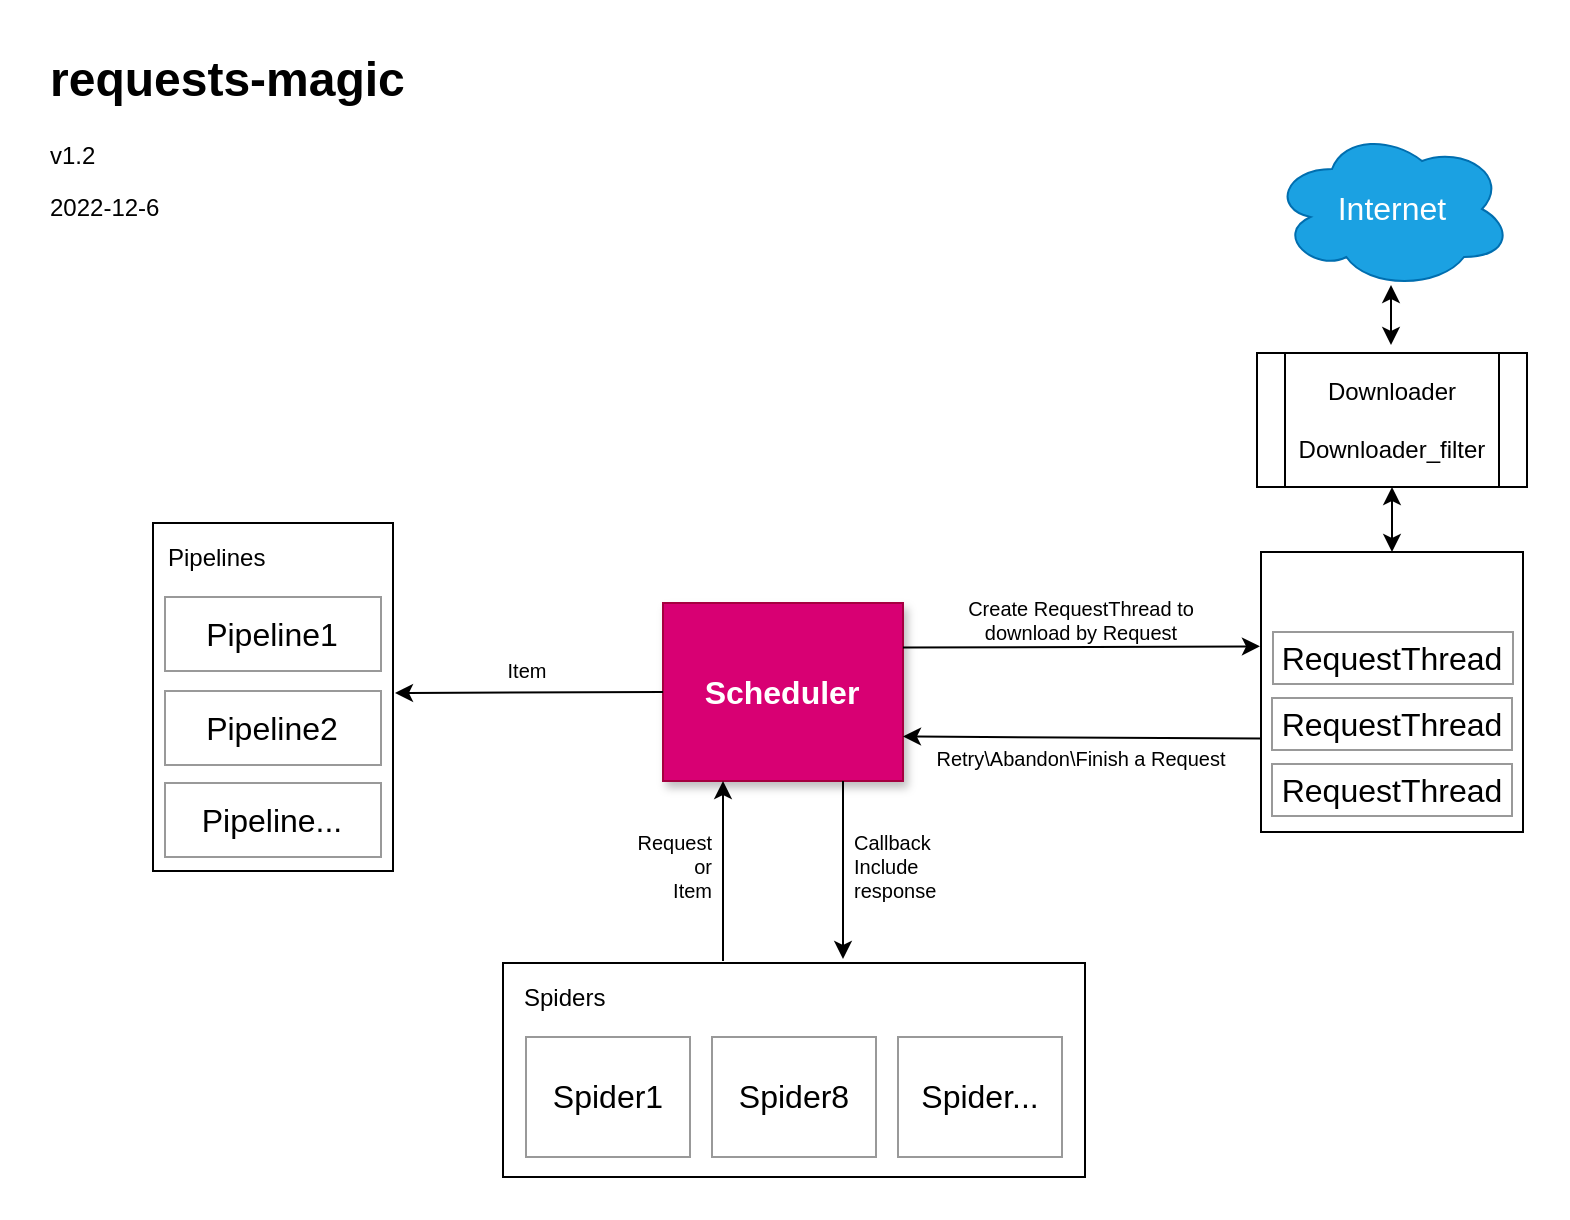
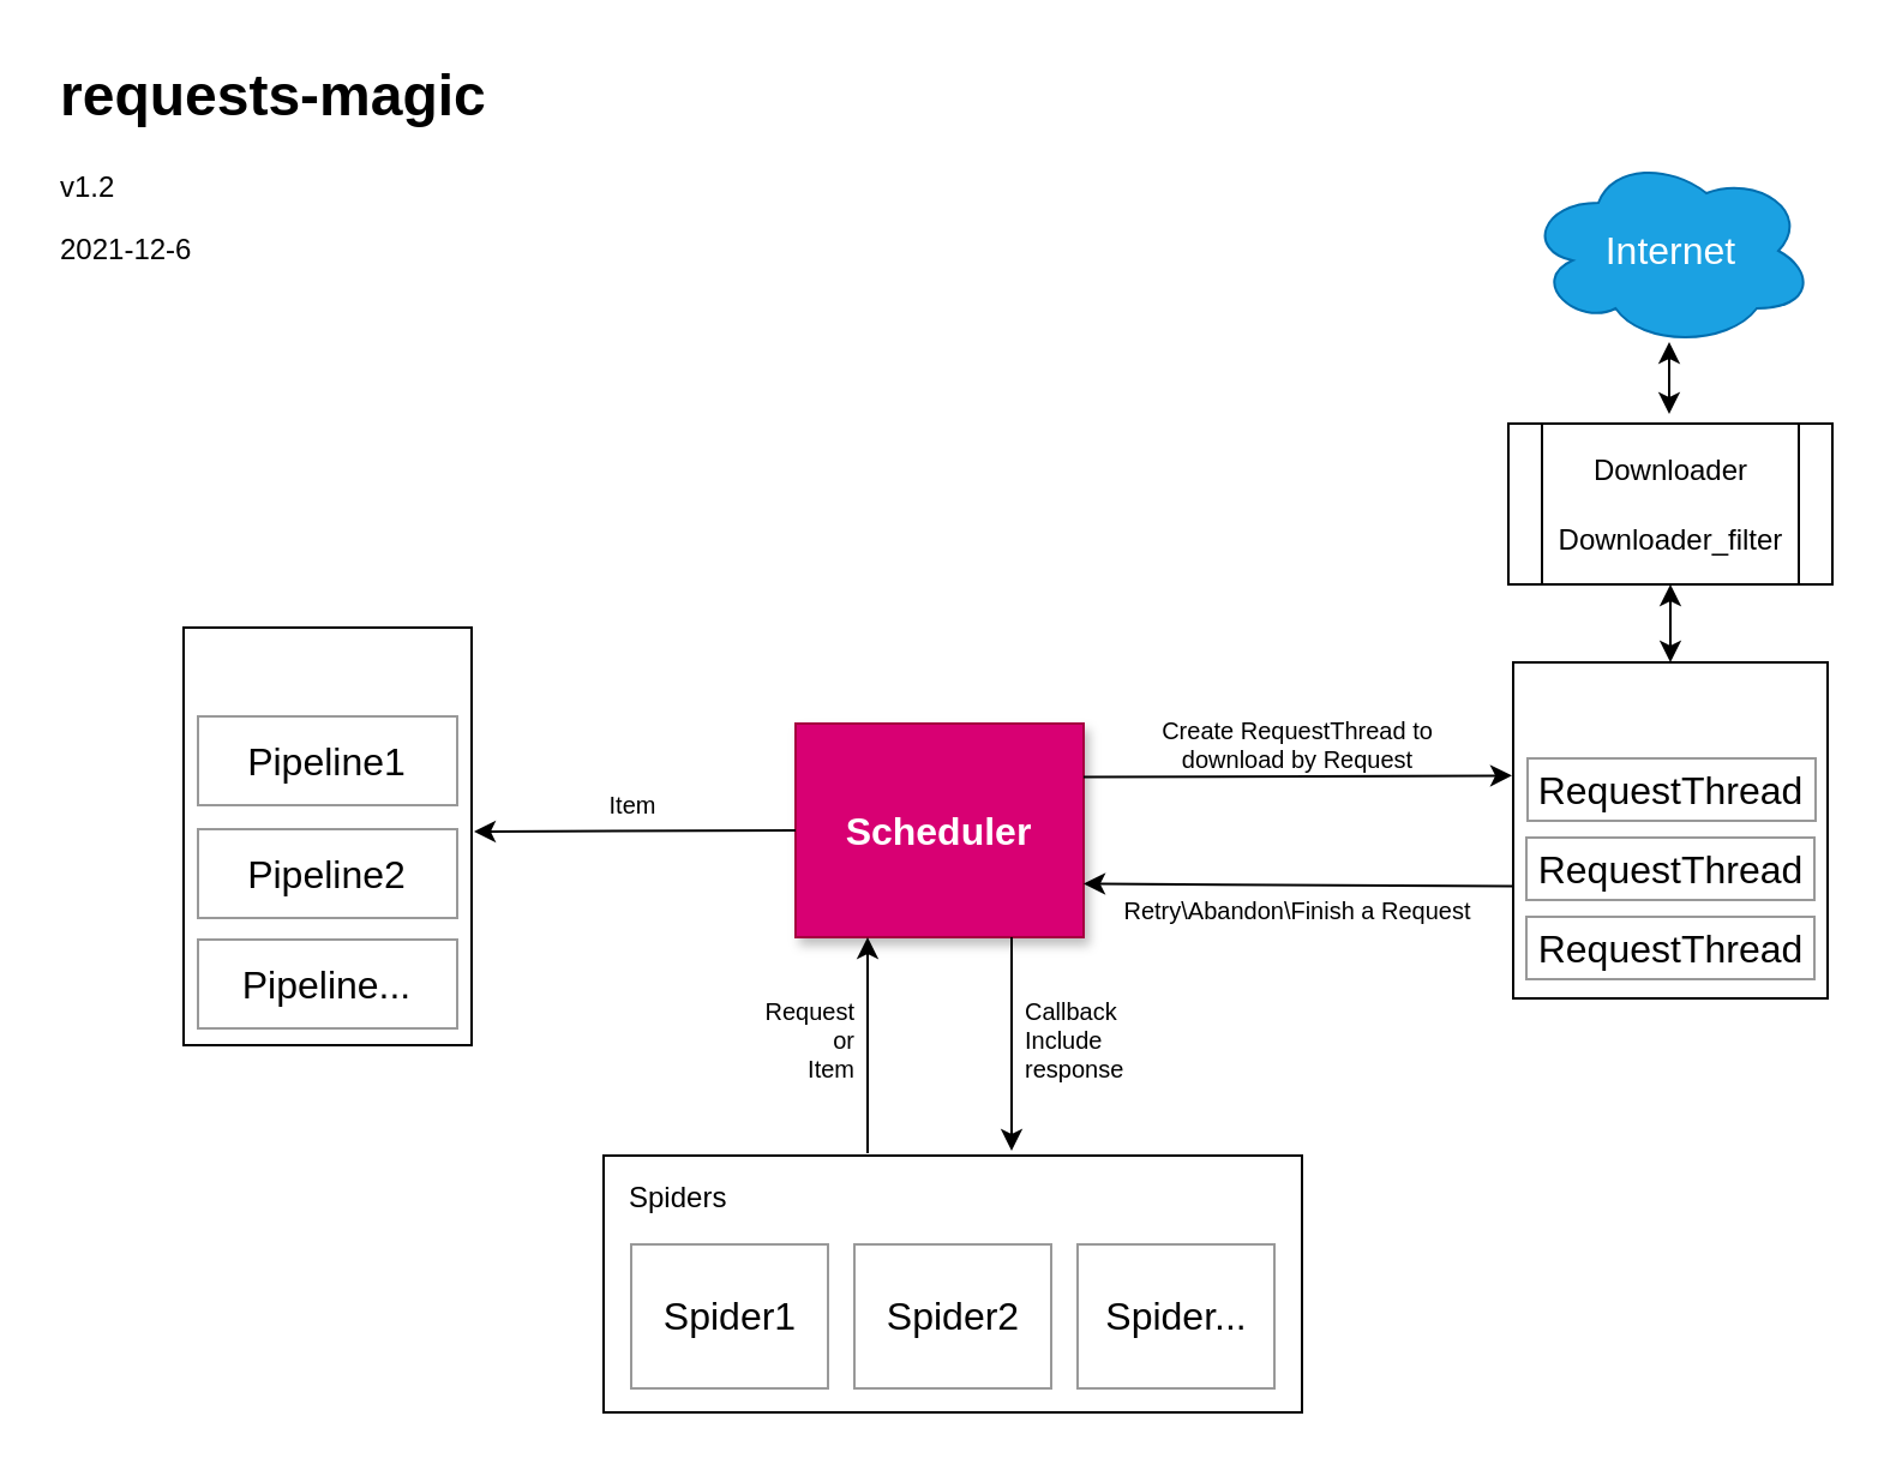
  <mxCell id="0" />
  <mxCell id="1" parent="0" />
  <mxCell id="2" value="Scheduler" style="whiteSpace=wrap;html=1;fontSize=16;fontStyle=1;shadow=1;glass=0;sketch=0;fillColor=#d80073;arcSize=11;strokeColor=#A50040;fontColor=#ffffff;rounded=0;" vertex="1" parent="1"><mxGeometry x="331" y="301" width="120" height="89" as="geometry" /></mxCell>
  <mxCell id="3" value="" style="group;" vertex="1" connectable="0" parent="1"><mxGeometry x="251" y="481" width="291" height="107" as="geometry" /></mxCell>
  <mxCell id="4" value="" style="group" vertex="1" connectable="0" parent="3"><mxGeometry width="291" height="107" as="geometry" /></mxCell>
  <mxCell id="5" value="" style="rounded=0;whiteSpace=wrap;html=1;shadow=0;glass=0;sketch=0;fontSize=16;" vertex="1" parent="4"><mxGeometry width="291" height="107" as="geometry" /></mxCell>
  <mxCell id="6" value="Spiders" style="text;html=1;strokeColor=none;fillColor=none;align=left;verticalAlign=middle;whiteSpace=wrap;rounded=0;shadow=0;glass=0;sketch=0;fontSize=12;" vertex="1" parent="4"><mxGeometry x="9" y="3" width="74" height="30" as="geometry" /></mxCell>
  <mxCell id="7" value="Spider1" style="rounded=0;whiteSpace=wrap;html=1;fontSize=16;glass=0;shadow=0;sketch=0;opacity=40;" vertex="1" parent="3"><mxGeometry x="11.5" y="37" width="82" height="60" as="geometry" /></mxCell>
- <mxCell id="8" value="Spider8" style="rounded=0;whiteSpace=wrap;html=1;fontSize=16;glass=0;shadow=0;sketch=0;opacity=40;" vertex="1" parent="3"><mxGeometry x="104.5" y="37" width="82" height="60" as="geometry" /></mxCell>
+ <mxCell id="8" value="Spider2" style="rounded=0;whiteSpace=wrap;html=1;fontSize=16;glass=0;shadow=0;sketch=0;opacity=40;" vertex="1" parent="3"><mxGeometry x="104.5" y="37" width="82" height="60" as="geometry" /></mxCell>
  <mxCell id="9" value="Spider..." style="rounded=0;whiteSpace=wrap;html=1;fontSize=16;glass=0;shadow=0;sketch=0;opacity=40;" vertex="1" parent="3"><mxGeometry x="197.5" y="37" width="82" height="60" as="geometry" /></mxCell>
  <mxCell id="10" value="" style="endArrow=classic;html=1;rounded=0;fontSize=16;entryX=0.25;entryY=1;entryDx=0;entryDy=0;" edge="1" parent="1" target="2"><mxGeometry width="50" height="50" relative="1" as="geometry"><mxPoint x="361" y="480" as="sourcePoint" /><mxPoint x="365" y="415" as="targetPoint" /></mxGeometry></mxCell>
  <mxCell id="11" value="Request&lt;br style=&quot;font-size: 10px;&quot;&gt;or&lt;br style=&quot;font-size: 10px;&quot;&gt;Item" style="text;html=1;strokeColor=none;fillColor=none;align=right;verticalAlign=middle;whiteSpace=wrap;rounded=0;shadow=0;glass=0;sketch=0;fontSize=10;" vertex="1" parent="1"><mxGeometry x="297.5" y="402" width="60" height="61" as="geometry" /></mxCell>
  <mxCell id="12" value="" style="endArrow=classic;html=1;rounded=0;fontSize=16;exitX=0.75;exitY=1;exitDx=0;exitDy=0;" edge="1" parent="1" source="2"><mxGeometry width="50" height="50" relative="1" as="geometry"><mxPoint x="371" y="490" as="sourcePoint" /><mxPoint x="421" y="479" as="targetPoint" /></mxGeometry></mxCell>
  <mxCell id="13" value="Callback&lt;br&gt;Include response" style="text;html=1;strokeColor=none;fillColor=none;align=left;verticalAlign=middle;whiteSpace=wrap;rounded=0;shadow=0;glass=0;sketch=0;fontSize=10;" vertex="1" parent="1"><mxGeometry x="424.5" y="402" width="60" height="61" as="geometry" /></mxCell>
  <mxCell id="14" value="" style="endArrow=classic;html=1;rounded=0;fontSize=16;exitX=0;exitY=0.5;exitDx=0;exitDy=0;" edge="1" parent="1" source="2"><mxGeometry width="50" height="50" relative="1" as="geometry"><mxPoint x="371" y="490" as="sourcePoint" /><mxPoint x="197" y="346" as="targetPoint" /></mxGeometry></mxCell>
  <mxCell id="15" value="" style="group" vertex="1" connectable="0" parent="1"><mxGeometry x="76" y="261" width="120" height="174" as="geometry" /></mxCell>
  <mxCell id="16" value="" style="rounded=0;whiteSpace=wrap;html=1;shadow=0;glass=0;sketch=0;fontSize=10;" vertex="1" parent="15"><mxGeometry width="120" height="174" as="geometry" /></mxCell>
- <mxCell id="17" value="Pipelines" style="text;html=1;strokeColor=none;fillColor=none;align=left;verticalAlign=middle;whiteSpace=wrap;rounded=0;shadow=0;glass=0;sketch=0;fontSize=12;" vertex="1" parent="15"><mxGeometry x="6" y="3" width="108" height="30" as="geometry" /></mxCell>
  <mxCell id="18" value="Pipeline1" style="rounded=0;whiteSpace=wrap;html=1;shadow=0;glass=0;sketch=0;fontSize=16;opacity=40;" vertex="1" parent="15"><mxGeometry x="6" y="37" width="108" height="37" as="geometry" /></mxCell>
  <mxCell id="19" value="Pipeline2" style="rounded=0;whiteSpace=wrap;html=1;shadow=0;glass=0;sketch=0;fontSize=16;opacity=40;" vertex="1" parent="15"><mxGeometry x="6" y="84" width="108" height="37" as="geometry" /></mxCell>
  <mxCell id="20" value="Pipeline..." style="rounded=0;whiteSpace=wrap;html=1;shadow=0;glass=0;sketch=0;fontSize=16;opacity=40;" vertex="1" parent="15"><mxGeometry x="6" y="130" width="108" height="37" as="geometry" /></mxCell>
  <mxCell id="21" value="" style="group" vertex="1" connectable="0" parent="1"><mxGeometry x="630" y="275.5" width="131" height="140" as="geometry" /></mxCell>
  <mxCell id="22" value="" style="rounded=0;whiteSpace=wrap;html=1;shadow=0;glass=0;sketch=0;fontSize=16;" vertex="1" parent="21"><mxGeometry width="131" height="140" as="geometry" /></mxCell>
  <mxCell id="23" value="RequestThread" style="rounded=0;whiteSpace=wrap;html=1;shadow=0;glass=0;sketch=0;fontSize=16;opacity=40;" vertex="1" parent="21"><mxGeometry x="6" y="40" width="120" height="26" as="geometry" /></mxCell>
  <mxCell id="24" value="RequestThread" style="rounded=0;whiteSpace=wrap;html=1;shadow=0;glass=0;sketch=0;fontSize=16;opacity=40;" vertex="1" parent="21"><mxGeometry x="5.5" y="73" width="120" height="26" as="geometry" /></mxCell>
  <mxCell id="25" value="RequestThread" style="rounded=0;whiteSpace=wrap;html=1;shadow=0;glass=0;sketch=0;fontSize=16;opacity=40;" vertex="1" parent="21"><mxGeometry x="5.5" y="106" width="120" height="26" as="geometry" /></mxCell>
  <mxCell id="26" value="" style="endArrow=classic;html=1;rounded=0;fontSize=16;entryX=-0.004;entryY=0.337;entryDx=0;entryDy=0;exitX=1;exitY=0.25;exitDx=0;exitDy=0;entryPerimeter=0;" edge="1" parent="1" source="2" target="22"><mxGeometry width="50" height="50" relative="1" as="geometry"><mxPoint x="453" y="388" as="sourcePoint" /><mxPoint x="503" y="338" as="targetPoint" /></mxGeometry></mxCell>
  <mxCell id="27" value="Create RequestThread to download by Request" style="text;strokeColor=none;fillColor=none;align=center;verticalAlign=bottom;rounded=0;shadow=0;glass=0;sketch=0;fontSize=10;horizontal=1;movable=1;whiteSpace=wrap;html=1;spacingTop=0;" vertex="1" parent="1"><mxGeometry x="466" y="294.5" width="149" height="30" as="geometry" /></mxCell>
  <mxCell id="28" value="" style="endArrow=classic;html=1;rounded=0;fontSize=10;entryX=1;entryY=0.75;entryDx=0;entryDy=0;exitX=0;exitY=0.666;exitDx=0;exitDy=0;exitPerimeter=0;" edge="1" parent="1" source="22" target="2"><mxGeometry width="50" height="50" relative="1" as="geometry"><mxPoint x="521" y="409" as="sourcePoint" /><mxPoint x="571" y="359" as="targetPoint" /></mxGeometry></mxCell>
  <mxCell id="29" value="Retry\Abandon\Finish a Request" style="text;strokeColor=none;fillColor=none;align=center;verticalAlign=top;rounded=0;shadow=0;glass=0;sketch=0;fontSize=10;horizontal=1;movable=1;whiteSpace=wrap;html=1;spacingTop=0;" vertex="1" parent="1"><mxGeometry x="466" y="366.5" width="149" height="30" as="geometry" /></mxCell>
  <mxCell id="30" value="Item" style="text;html=1;strokeColor=none;fillColor=none;align=center;verticalAlign=bottom;whiteSpace=wrap;rounded=0;shadow=0;glass=0;sketch=0;fontSize=10;" vertex="1" parent="1"><mxGeometry x="200" y="329" width="127" height="15" as="geometry" /></mxCell>
  <mxCell id="31" value="Internet" style="ellipse;shape=cloud;whiteSpace=wrap;html=1;rounded=0;shadow=0;glass=0;sketch=0;fontSize=16;strokeColor=#006EAF;fillColor=#1ba1e2;fontColor=#ffffff;" vertex="1" parent="1"><mxGeometry x="635.5" y="64" width="120" height="80" as="geometry" /></mxCell>
  <mxCell id="32" style="edgeStyle=orthogonalEdgeStyle;rounded=0;orthogonalLoop=1;jettySize=auto;html=1;fontSize=12;startArrow=classic;startFill=1;" edge="1" parent="1"><mxGeometry relative="1" as="geometry"><mxPoint x="695" y="172" as="sourcePoint" /><mxPoint x="695" y="142" as="targetPoint" /></mxGeometry></mxCell>
  <mxCell id="33" value="Downloader&lt;br&gt;&lt;br&gt;Downloader_filter" style="shape=process;whiteSpace=wrap;html=1;backgroundOutline=1;rounded=0;shadow=0;glass=0;sketch=0;fontSize=12;strokeColor=default;fillColor=none;" vertex="1" parent="1"><mxGeometry x="628" y="176" width="135" height="67" as="geometry" /></mxCell>
  <mxCell id="34" style="edgeStyle=orthogonalEdgeStyle;rounded=0;orthogonalLoop=1;jettySize=auto;html=1;exitX=0.5;exitY=0;exitDx=0;exitDy=0;entryX=0.5;entryY=1;entryDx=0;entryDy=0;fontSize=12;startArrow=classic;startFill=1;" edge="1" parent="1" source="22" target="33"><mxGeometry relative="1" as="geometry" /></mxCell>
- <mxCell id="35" value="&lt;h1&gt;requests-magic&lt;/h1&gt;&lt;p&gt;v1.2&lt;/p&gt;&lt;p&gt;2022-12-6&lt;/p&gt;" style="text;html=1;strokeColor=none;fillColor=none;spacing=5;spacingTop=-20;whiteSpace=wrap;overflow=hidden;rounded=0;shadow=0;glass=0;sketch=0;fontSize=12;opacity=40;" vertex="1" parent="1"><mxGeometry x="20" y="20" width="190" height="101" as="geometry" /></mxCell>
+ <mxCell id="35" value="&lt;h1&gt;requests-magic&lt;/h1&gt;&lt;p&gt;v1.2&lt;/p&gt;&lt;p&gt;2021-12-6&lt;/p&gt;" style="text;html=1;strokeColor=none;fillColor=none;spacing=5;spacingTop=-20;whiteSpace=wrap;overflow=hidden;rounded=0;shadow=0;glass=0;sketch=0;fontSize=12;opacity=40;" vertex="1" parent="1"><mxGeometry x="20" y="20" width="190" height="101" as="geometry" /></mxCell>
